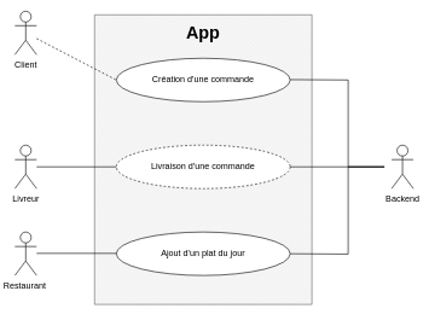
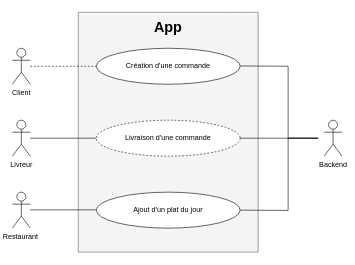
  <mxCell id="0" />
  <mxCell id="1" parent="0" />
  <mxCell id="2" value="" style="verticalLabelPosition=bottom;verticalAlign=top;html=1;shape=mxgraph.basic.patternFillRect;fillStyle=diag;step=5;fillStrokeWidth=0.2;fillStrokeColor=#dddddd;fontColor=#333333;strokeColor=#666666;fillColor=#f5f5f5;" vertex="1" parent="1"><mxGeometry x="130" y="20" width="300" height="400" as="geometry" /></mxCell>
- <mxCell id="3" value="Client" style="shape=umlActor;verticalLabelPosition=bottom;verticalAlign=top;html=1;outlineConnect=0;fillColor=default;strokeColor=default;fontColor=default;" vertex="1" parent="1"><mxGeometry x="20" y="15" width="30" height="60" as="geometry" /></mxCell>
+ <mxCell id="3" value="Client" style="shape=umlActor;verticalLabelPosition=bottom;verticalAlign=top;html=1;outlineConnect=0;fillColor=default;strokeColor=default;fontColor=default;" vertex="1" parent="1"><mxGeometry x="20" y="80" width="30" height="60" as="geometry" /></mxCell>
  <mxCell id="4" value="Livreur&lt;br&gt;" style="shape=umlActor;verticalLabelPosition=bottom;verticalAlign=top;html=1;outlineConnect=0;fontColor=default;strokeColor=default;fillColor=default;" vertex="1" parent="1"><mxGeometry x="20" y="200" width="30" height="60" as="geometry" /></mxCell>
  <mxCell id="5" value="Backend" style="shape=umlActor;verticalLabelPosition=bottom;verticalAlign=top;html=1;outlineConnect=0;fontColor=default;strokeColor=default;fillColor=default;" vertex="1" parent="1"><mxGeometry x="540" y="200" width="30" height="60" as="geometry" /></mxCell>
  <mxCell id="6" value="Restaurant&amp;nbsp;" style="shape=umlActor;verticalLabelPosition=bottom;verticalAlign=top;html=1;outlineConnect=0;fontColor=default;strokeColor=default;fillColor=default;" vertex="1" parent="1"><mxGeometry x="20" y="320" width="30" height="60" as="geometry" /></mxCell>
  <mxCell id="7" value="Création d'une commande" style="ellipse;whiteSpace=wrap;html=1;fontColor=default;strokeColor=default;fillColor=default;" vertex="1" parent="1"><mxGeometry x="160" y="80" width="240" height="60" as="geometry" /></mxCell>
  <mxCell id="8" value="Livraison d'une commande" style="ellipse;whiteSpace=wrap;html=1;fontColor=default;strokeColor=default;fillColor=default;dashed=1;" vertex="1" parent="1"><mxGeometry x="160" y="200" width="240" height="60" as="geometry" /></mxCell>
  <mxCell id="9" value="Ajout d'un plat du jour" style="ellipse;whiteSpace=wrap;html=1;fontColor=default;strokeColor=default;fillColor=default;" vertex="1" parent="1"><mxGeometry x="160" y="320" width="240" height="60" as="geometry" /></mxCell>
  <mxCell id="10" value="" style="endArrow=none;html=1;rounded=0;fontColor=default;entryX=0;entryY=0.5;entryDx=0;entryDy=0;strokeColor=default;labelBackgroundColor=default;dashed=1;" edge="1" parent="1" source="3" target="7"><mxGeometry width="50" height="50" relative="1" as="geometry"><mxPoint x="320" y="220" as="sourcePoint" /><mxPoint x="370" y="170" as="targetPoint" /></mxGeometry></mxCell>
  <mxCell id="11" value="" style="endArrow=none;html=1;rounded=0;fontColor=default;strokeColor=default;labelBackgroundColor=default;" edge="1" parent="1"><mxGeometry width="50" height="50" relative="1" as="geometry"><mxPoint x="400" y="109.5" as="sourcePoint" /><mxPoint x="530" y="230" as="targetPoint" /><Array as="points"><mxPoint x="480" y="110" /><mxPoint x="480" y="230" /></Array></mxGeometry></mxCell>
  <mxCell id="12" value="" style="endArrow=none;html=1;rounded=0;labelBackgroundColor=default;fontColor=default;strokeColor=default;entryX=0;entryY=0.5;entryDx=0;entryDy=0;" edge="1" parent="1" target="8"><mxGeometry width="50" height="50" relative="1" as="geometry"><mxPoint x="50" y="230" as="sourcePoint" /><mxPoint x="370" y="170" as="targetPoint" /></mxGeometry></mxCell>
  <mxCell id="13" value="" style="endArrow=none;html=1;rounded=0;labelBackgroundColor=default;fontColor=default;strokeColor=default;exitX=1;exitY=0.5;exitDx=0;exitDy=0;" edge="1" parent="1" source="8"><mxGeometry width="50" height="50" relative="1" as="geometry"><mxPoint x="320" y="220" as="sourcePoint" /><mxPoint x="530" y="230" as="targetPoint" /></mxGeometry></mxCell>
  <mxCell id="14" value="" style="endArrow=none;html=1;rounded=0;labelBackgroundColor=default;fontColor=default;strokeColor=default;entryX=0;entryY=0.5;entryDx=0;entryDy=0;" edge="1" parent="1"><mxGeometry width="50" height="50" relative="1" as="geometry"><mxPoint x="50" y="349.5" as="sourcePoint" /><mxPoint x="160" y="349.5" as="targetPoint" /></mxGeometry></mxCell>
  <mxCell id="15" value="" style="endArrow=none;html=1;rounded=0;fontColor=default;strokeColor=default;labelBackgroundColor=default;" edge="1" parent="1"><mxGeometry width="50" height="50" relative="1" as="geometry"><mxPoint x="400" y="350" as="sourcePoint" /><mxPoint x="530" y="230" as="targetPoint" /><Array as="points"><mxPoint x="480" y="350.5" /><mxPoint x="480" y="230" /></Array></mxGeometry></mxCell>
  <mxCell id="16" value="App" style="text;html=1;strokeColor=none;fillColor=none;align=center;verticalAlign=middle;whiteSpace=wrap;rounded=0;fontColor=default;fontStyle=1;fontSize=24;" vertex="1" parent="1"><mxGeometry x="250" y="30" width="60" height="30" as="geometry" /></mxCell>
